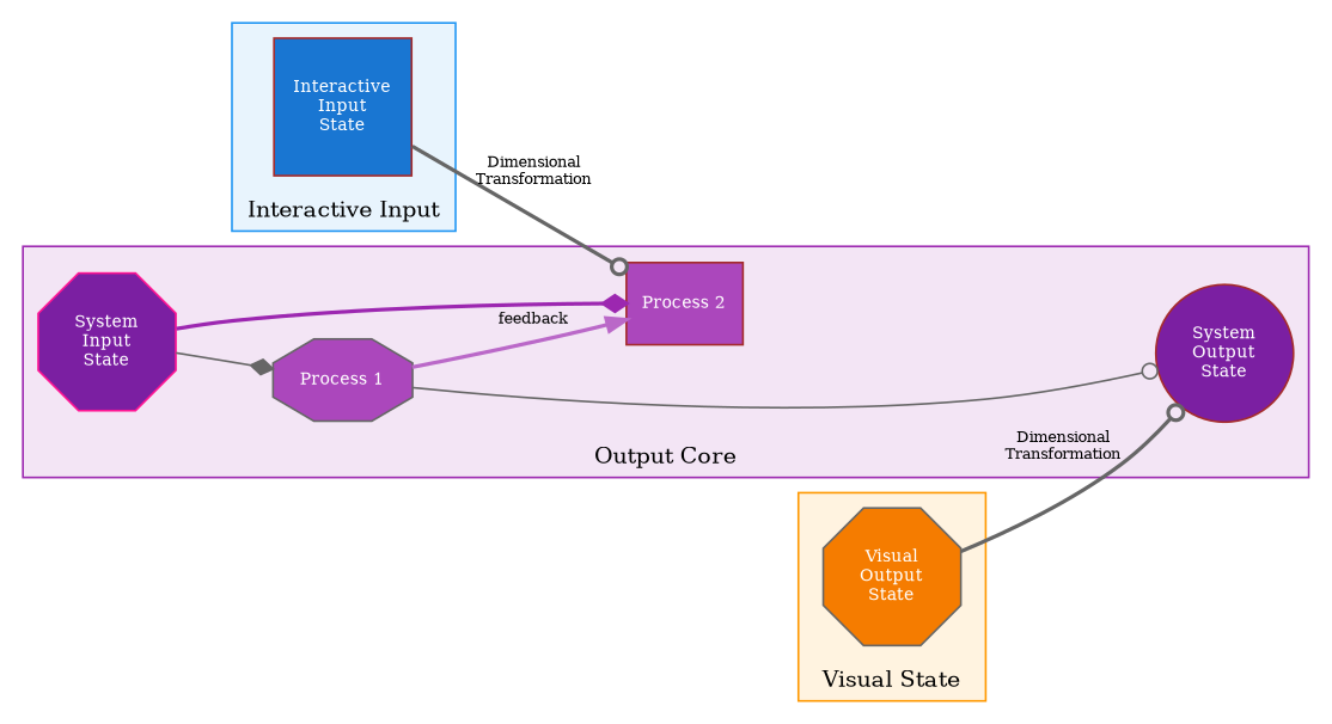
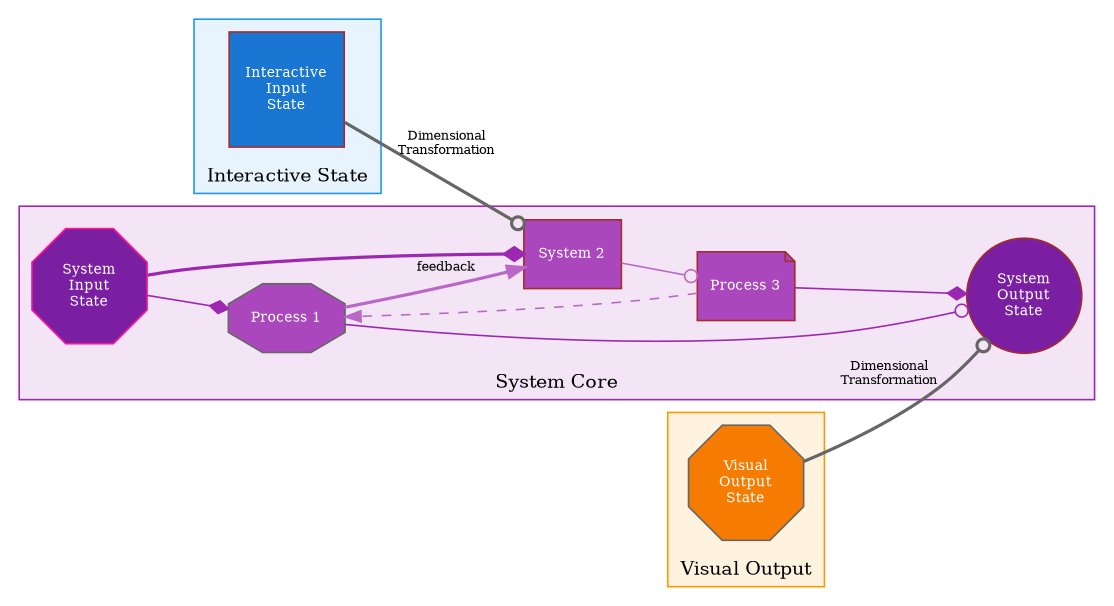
  digraph {
    bgcolor=white
    fontname="DejaVu Serif"
    fontsize=12
    rankdir=LR
    node [color=brown fillcolor="#AB47BC" fontcolor=white fontname="DejaVu Serif" fontsize=9 shape=octagon style=filled]
    edge [arrowhead=odot color="#9C27B0" fontname="DejaVu Serif" fontsize=8]
    n1 [fillcolor="#1976D2" height=1.0 label="Interactive\nInput\nState" shape=box width=1.0]
    n2 [color=deeppink fillcolor="#7B1FA2" height=1.0 label="System\nInput\nState" width=1.0]
    n3 [color=gray40 height=0.6 label="Process 1" width=0.8]
-   n4 [height=0.6 label="Process 2" shape=box width=0.8]
+   n4 [height=0.6 label="System 2" shape=box width=0.8]
    n5 [fillcolor="#7B1FA2" height=1.0 label="System\nOutput\nState" shape=circle width=1.0]
+   n6 [height=0.6 label="Process 3" shape=note width=0.8]
    n7 [color=gray40 fillcolor="#F57C00" height=1.0 label="Visual\nOutput\nState" width=1.0]
    subgraph cluster_1 {
      color="#2196F3"
      fillcolor="#E8F4FD"
-     label="Interactive Input"
+     label="Interactive State"
      labelloc=bottom
      style=filled
      n1
    }
    subgraph cluster_2 {
      color="#9C27B0"
      fillcolor="#F3E5F5"
-     label="Output Core"
+     label="System Core"
      labelloc=bottom
      style=filled
      n2
      n3
      n4
      n5
+     n6
    }
    subgraph cluster_3 {
      color="#FF9800"
      fillcolor="#FFF3E0"
-     label="Visual State"
+     label="Visual Output"
      labelloc=bottom
      style=filled
      n7
    }
    n1 -> n4 [color="#666666" label="Dimensional\nTransformation" style=bold]
-   n2 -> n3 [arrowhead=diamond color="#666666"]
+   n2 -> n3 [arrowhead=diamond]
    n2 -> n4 [arrowhead=diamond style=bold]
    n3 -> n4 [arrowhead=normal color="#BA68C8" label=feedback style=bold]
-   n3 -> n5 [color="#666666"]
+   n3 -> n5
+   n4 -> n6 [color="#BA68C8"]
+   n6 -> n3 [arrowhead=normal color="#BA68C8" style=dashed]
+   n6 -> n5 [arrowhead=diamond]
    n7 -> n5 [color="#666666" label="Dimensional\nTransformation" style=bold]
  }
